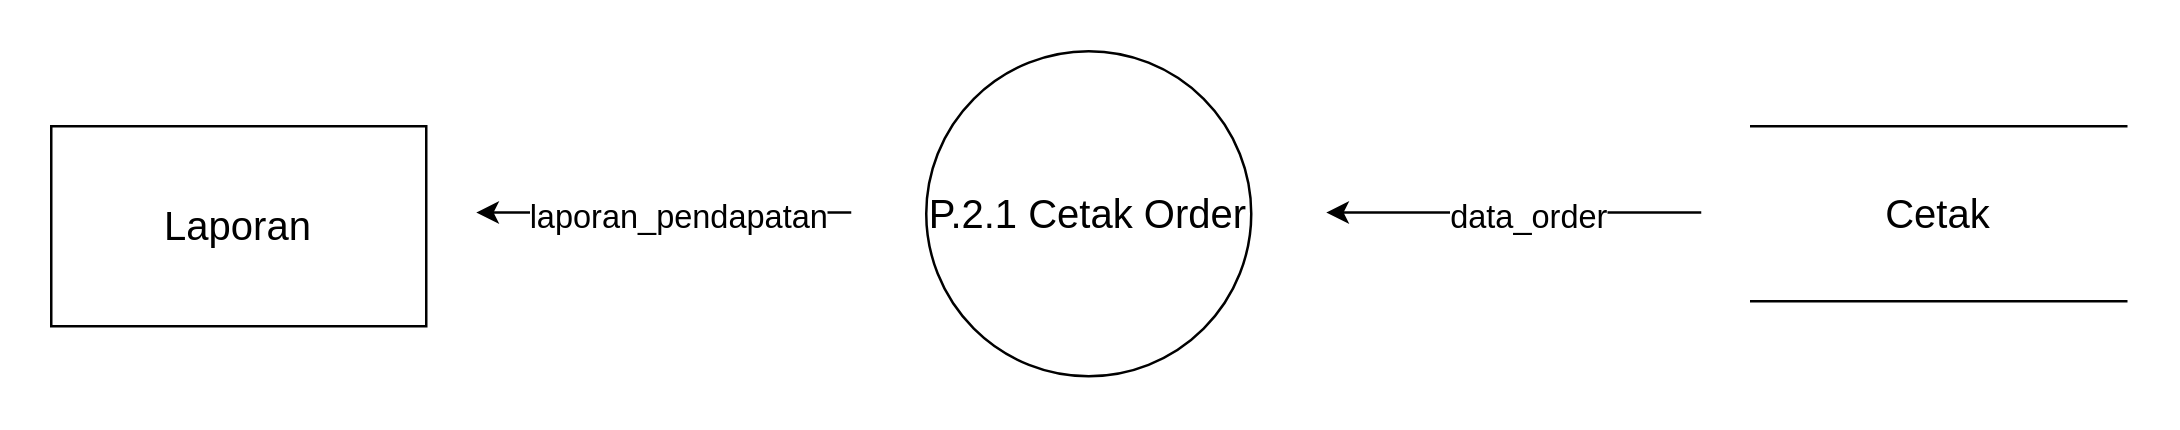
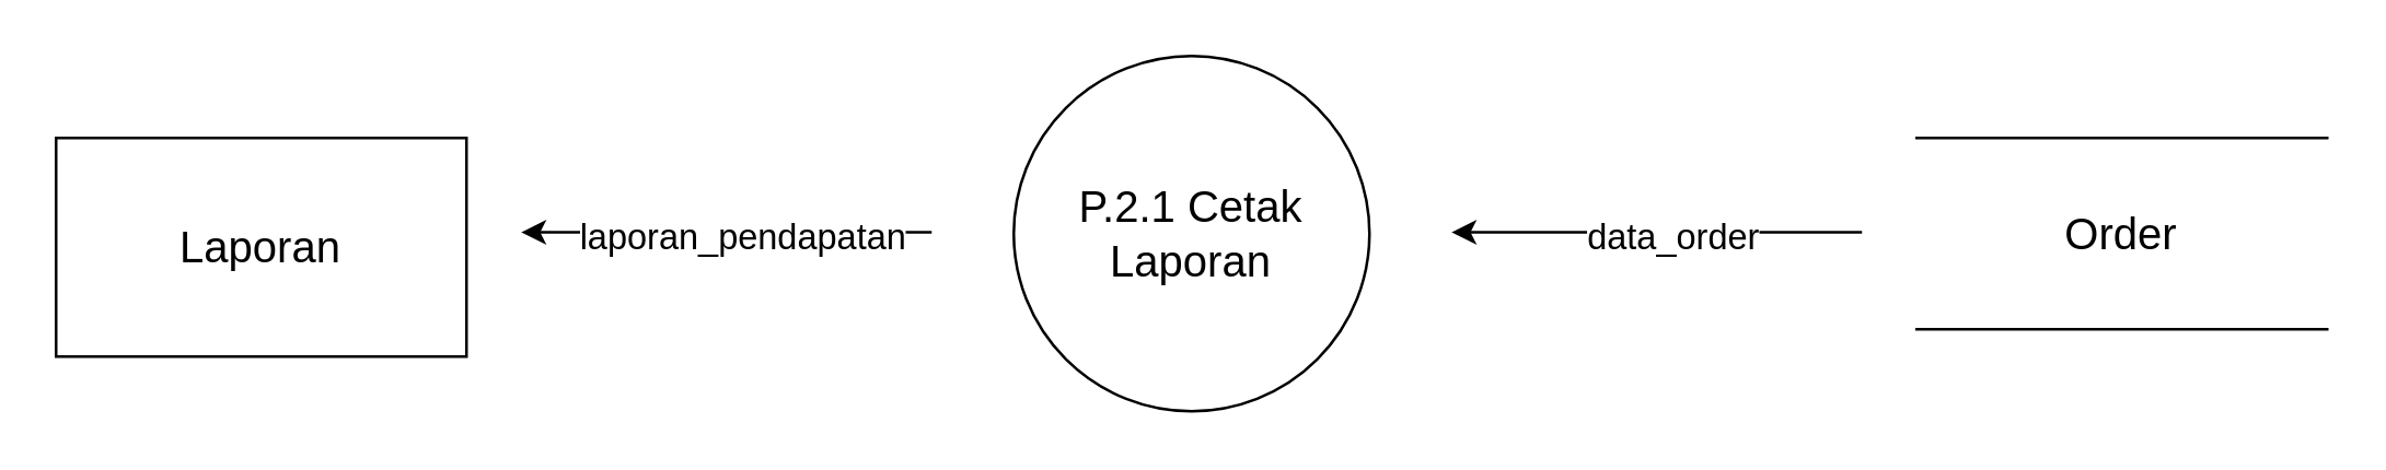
  <mxCell id="0" />
  <mxCell id="1" parent="0" />
  <mxCell id="2" value="Laporan" style="rounded=0;whiteSpace=wrap;html=1;fontSize=16;" parent="1" vertex="1"><mxGeometry x="20" y="50" width="150" height="80" as="geometry" /></mxCell>
  <mxCell id="3" style="edgeStyle=orthogonalEdgeStyle;rounded=0;orthogonalLoop=1;jettySize=auto;html=1;fontSize=16;" parent="1" edge="1"><mxGeometry relative="1" as="geometry"><mxPoint x="530" y="84.5" as="targetPoint" /><mxPoint x="680" y="84.5" as="sourcePoint" /><Array as="points"><mxPoint x="550" y="84.5" /></Array></mxGeometry></mxCell>
  <mxCell id="4" value="data_order" style="edgeLabel;html=1;align=center;verticalAlign=middle;resizable=0;points=[];fontSize=13;" parent="3" vertex="1" connectable="0"><mxGeometry x="0.344" y="2" relative="1" as="geometry"><mxPoint x="31" y="-1" as="offset" /></mxGeometry></mxCell>
- <mxCell id="5" value="Cetak" style="shape=partialRectangle;whiteSpace=wrap;html=1;left=0;right=0;fillColor=none;fontSize=16;" parent="1" vertex="1"><mxGeometry x="700" y="50" width="150" height="70" as="geometry" /></mxCell>
- <mxCell id="6" value="P.2.1 Cetak Order" style="ellipse;whiteSpace=wrap;html=1;aspect=fixed;fontSize=16;" parent="1" vertex="1"><mxGeometry x="370" y="20" width="130" height="130" as="geometry" /></mxCell>
+ <mxCell id="5" value="Order" style="shape=partialRectangle;whiteSpace=wrap;html=1;left=0;right=0;fillColor=none;fontSize=16;" parent="1" vertex="1"><mxGeometry x="700" y="50" width="150" height="70" as="geometry" /></mxCell>
+ <mxCell id="6" value="P.2.1 Cetak Laporan" style="ellipse;whiteSpace=wrap;html=1;aspect=fixed;fontSize=16;" parent="1" vertex="1"><mxGeometry x="370" y="20" width="130" height="130" as="geometry" /></mxCell>
  <mxCell id="7" style="edgeStyle=orthogonalEdgeStyle;rounded=0;orthogonalLoop=1;jettySize=auto;html=1;fontSize=16;" parent="1" edge="1"><mxGeometry relative="1" as="geometry"><mxPoint x="190" y="84.5" as="targetPoint" /><mxPoint x="340" y="84.5" as="sourcePoint" /><Array as="points"><mxPoint x="210" y="84.5" /></Array></mxGeometry></mxCell>
  <mxCell id="8" value="laporan_pendapatan" style="edgeLabel;html=1;align=center;verticalAlign=middle;resizable=0;points=[];fontSize=13;" parent="7" vertex="1" connectable="0"><mxGeometry x="0.211" y="1" relative="1" as="geometry"><mxPoint x="21" as="offset" /></mxGeometry></mxCell>
